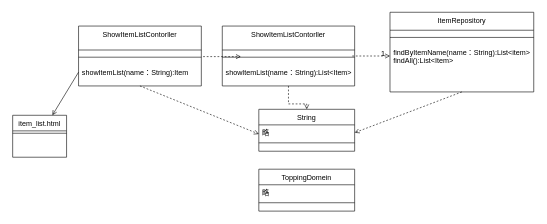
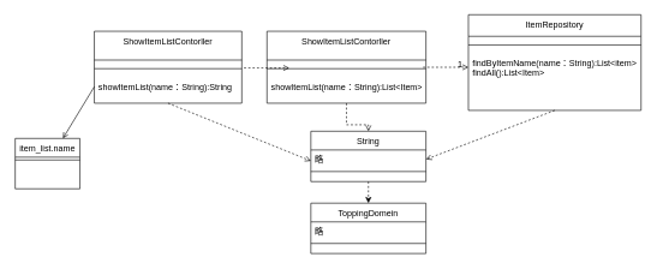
  <mxCell id="0" />
  <mxCell id="1" parent="0" />
+ <mxCell id="2" style="edgeStyle=none;html=1;exitX=0.5;exitY=1;exitDx=0;exitDy=0;entryX=0.5;entryY=0;entryDx=0;entryDy=0;dashed=1;" edge="1" parent="1" source="4" target="12"><mxGeometry relative="1" as="geometry" /></mxCell>
  <mxCell id="3" style="edgeStyle=none;html=1;exitX=0.5;exitY=0;exitDx=0;exitDy=0;dashed=1;" edge="1" parent="1" source="4"><mxGeometry relative="1" as="geometry"><mxPoint x="511" y="182" as="targetPoint" /></mxGeometry></mxCell>
  <mxCell id="4" value="String" style="swimlane;fontStyle=0;align=center;verticalAlign=top;childLayout=stackLayout;horizontal=1;startSize=26;horizontalStack=0;resizeParent=1;resizeLast=0;collapsible=1;marginBottom=0;rounded=0;shadow=0;strokeWidth=1;" vertex="1" parent="1"><mxGeometry x="431" y="182" width="160" height="70" as="geometry"><mxRectangle x="230" y="260" width="170" height="26" as="alternateBounds" /></mxGeometry></mxCell>
  <mxCell id="5" value="略" style="text;align=left;verticalAlign=top;spacingLeft=4;spacingRight=4;overflow=hidden;rotatable=0;points=[[0,0.5],[1,0.5]];portConstraint=eastwest;" vertex="1" parent="4"><mxGeometry y="26" width="160" height="26" as="geometry" /></mxCell>
  <mxCell id="6" value="" style="line;html=1;strokeWidth=1;align=left;verticalAlign=middle;spacingTop=-1;spacingLeft=3;spacingRight=3;rotatable=0;labelPosition=right;points=[];portConstraint=eastwest;" vertex="1" parent="4"><mxGeometry y="52" width="160" height="8" as="geometry" /></mxCell>
  <mxCell id="7" value="ItemRepository" style="swimlane;fontStyle=0;align=center;verticalAlign=top;childLayout=stackLayout;horizontal=1;startSize=30;horizontalStack=0;resizeParent=1;resizeLast=0;collapsible=1;marginBottom=0;rounded=0;shadow=0;strokeWidth=1;" vertex="1" parent="1"><mxGeometry x="650" y="20" width="240" height="133" as="geometry"><mxRectangle x="550" y="140" width="160" height="26" as="alternateBounds" /></mxGeometry></mxCell>
  <mxCell id="8" value="" style="line;html=1;strokeWidth=1;align=left;verticalAlign=middle;spacingTop=-1;spacingLeft=3;spacingRight=3;rotatable=0;labelPosition=right;points=[];portConstraint=eastwest;" vertex="1" parent="7"><mxGeometry y="30" width="240" height="24" as="geometry" /></mxCell>
  <mxCell id="9" value="findByItemName(name：String):List&lt;item&gt;&#10;findAll():List&lt;Item&gt;" style="text;align=left;verticalAlign=top;spacingLeft=4;spacingRight=4;overflow=hidden;rotatable=0;points=[[0,0.5],[1,0.5]];portConstraint=eastwest;" vertex="1" parent="7"><mxGeometry y="54" width="240" height="60" as="geometry" /></mxCell>
  <mxCell id="10" value="" style="endArrow=open;shadow=0;strokeWidth=1;rounded=0;endFill=1;edgeStyle=elbowEdgeStyle;elbow=vertical;dashed=1;" edge="1" parent="1" target="7"><mxGeometry x="0.5" y="41" relative="1" as="geometry"><mxPoint x="587" y="93" as="sourcePoint" /><mxPoint x="613" y="45" as="targetPoint" /><mxPoint x="-40" y="32" as="offset" /></mxGeometry></mxCell>
  <mxCell id="11" value="1" style="resizable=0;align=right;verticalAlign=bottom;labelBackgroundColor=none;fontSize=12;" connectable="0" vertex="1" parent="10"><mxGeometry x="1" relative="1" as="geometry"><mxPoint x="-7" y="4" as="offset" /></mxGeometry></mxCell>
  <mxCell id="12" value="ToppingDomein" style="swimlane;fontStyle=0;align=center;verticalAlign=top;childLayout=stackLayout;horizontal=1;startSize=26;horizontalStack=0;resizeParent=1;resizeLast=0;collapsible=1;marginBottom=0;rounded=0;shadow=0;strokeWidth=1;" vertex="1" parent="1"><mxGeometry x="431" y="282" width="160" height="70" as="geometry"><mxRectangle x="230" y="260" width="170" height="26" as="alternateBounds" /></mxGeometry></mxCell>
  <mxCell id="13" value="略" style="text;align=left;verticalAlign=top;spacingLeft=4;spacingRight=4;overflow=hidden;rotatable=0;points=[[0,0.5],[1,0.5]];portConstraint=eastwest;" vertex="1" parent="12"><mxGeometry y="26" width="160" height="26" as="geometry" /></mxCell>
  <mxCell id="14" value="" style="line;html=1;strokeWidth=1;align=left;verticalAlign=middle;spacingTop=-1;spacingLeft=3;spacingRight=3;rotatable=0;labelPosition=right;points=[];portConstraint=eastwest;" vertex="1" parent="12"><mxGeometry y="52" width="160" height="8" as="geometry" /></mxCell>
  <mxCell id="15" value="" style="endArrow=open;shadow=0;strokeWidth=1;rounded=0;endFill=1;edgeStyle=elbowEdgeStyle;elbow=vertical;dashed=1;exitX=0.5;exitY=1;exitDx=0;exitDy=0;entryX=0.5;entryY=0;entryDx=0;entryDy=0;" edge="1" parent="1" source="16" target="4"><mxGeometry x="0.5" y="41" relative="1" as="geometry"><mxPoint x="508" y="93" as="sourcePoint" /><mxPoint x="510" y="283" as="targetPoint" /><mxPoint x="-40" y="32" as="offset" /><Array as="points"><mxPoint x="511" y="173" /><mxPoint x="460" y="193" /><mxPoint x="510" y="293" /></Array></mxGeometry></mxCell>
  <mxCell id="16" value="ShowItemListContorller" style="swimlane;fontStyle=0;align=center;verticalAlign=top;childLayout=stackLayout;horizontal=1;startSize=40;horizontalStack=0;resizeParent=1;resizeLast=0;collapsible=1;marginBottom=0;rounded=0;shadow=0;strokeWidth=1;" vertex="1" parent="1"><mxGeometry x="370" y="43" width="221" height="100" as="geometry"><mxRectangle x="550" y="140" width="160" height="26" as="alternateBounds" /></mxGeometry></mxCell>
  <mxCell id="17" value="" style="line;html=1;strokeWidth=1;align=left;verticalAlign=middle;spacingTop=-1;spacingLeft=3;spacingRight=3;rotatable=0;labelPosition=right;points=[];portConstraint=eastwest;" vertex="1" parent="16"><mxGeometry y="40" width="221" height="24" as="geometry" /></mxCell>
  <mxCell id="18" value="showItemList(name：String):List&lt;Item&gt;" style="text;align=left;verticalAlign=top;spacingLeft=4;spacingRight=4;overflow=hidden;rotatable=0;points=[[0,0.5],[1,0.5]];portConstraint=eastwest;" vertex="1" parent="16"><mxGeometry y="64" width="221" height="26" as="geometry" /></mxCell>
  <mxCell id="19" value="ShowItemListContorller" style="swimlane;fontStyle=0;align=center;verticalAlign=top;childLayout=stackLayout;horizontal=1;startSize=40;horizontalStack=0;resizeParent=1;resizeLast=0;collapsible=1;marginBottom=0;rounded=0;shadow=0;strokeWidth=1;" vertex="1" parent="1"><mxGeometry x="130" y="43" width="205" height="100" as="geometry"><mxRectangle x="550" y="140" width="160" height="26" as="alternateBounds" /></mxGeometry></mxCell>
  <mxCell id="20" value="" style="line;html=1;strokeWidth=1;align=left;verticalAlign=middle;spacingTop=-1;spacingLeft=3;spacingRight=3;rotatable=0;labelPosition=right;points=[];portConstraint=eastwest;" vertex="1" parent="19"><mxGeometry y="40" width="205" height="24" as="geometry" /></mxCell>
- <mxCell id="21" value="showItemList(name：String):Item" style="text;align=left;verticalAlign=top;spacingLeft=4;spacingRight=4;overflow=hidden;rotatable=0;points=[[0,0.5],[1,0.5]];portConstraint=eastwest;" vertex="1" parent="19"><mxGeometry y="64" width="205" height="26" as="geometry" /></mxCell>
+ <mxCell id="21" value="showItemList(name：String):String" style="text;align=left;verticalAlign=top;spacingLeft=4;spacingRight=4;overflow=hidden;rotatable=0;points=[[0,0.5],[1,0.5]];portConstraint=eastwest;" vertex="1" parent="19"><mxGeometry y="64" width="205" height="26" as="geometry" /></mxCell>
  <mxCell id="22" value="" style="endArrow=open;shadow=0;strokeWidth=1;rounded=0;endFill=1;edgeStyle=elbowEdgeStyle;elbow=vertical;dashed=1;" edge="1" parent="1"><mxGeometry x="0.5" y="41" relative="1" as="geometry"><mxPoint x="338" y="94" as="sourcePoint" /><mxPoint x="401" y="93.529" as="targetPoint" /><mxPoint x="-40" y="32" as="offset" /></mxGeometry></mxCell>
  <mxCell id="23" value="" style="endArrow=open;shadow=0;strokeWidth=1;rounded=0;endFill=1;elbow=vertical;dashed=1;exitX=0.5;exitY=1;exitDx=0;exitDy=0;" edge="1" parent="1" source="19"><mxGeometry x="0.5" y="41" relative="1" as="geometry"><mxPoint x="368" y="223.71" as="sourcePoint" /><mxPoint x="431" y="223.239" as="targetPoint" /><mxPoint x="-40" y="32" as="offset" /></mxGeometry></mxCell>
  <mxCell id="24" value="" style="endArrow=open;shadow=0;strokeWidth=1;rounded=0;endFill=1;elbow=vertical;dashed=1;exitX=0.5;exitY=1;exitDx=0;exitDy=0;entryX=1;entryY=0.5;entryDx=0;entryDy=0;" edge="1" parent="1" source="7" target="5"><mxGeometry x="0.5" y="41" relative="1" as="geometry"><mxPoint x="620" y="182" as="sourcePoint" /><mxPoint x="808.5" y="262.239" as="targetPoint" /><mxPoint x="-40" y="32" as="offset" /></mxGeometry></mxCell>
- <mxCell id="25" value="item_list.html" style="swimlane;fontStyle=0;align=center;verticalAlign=top;childLayout=stackLayout;horizontal=1;startSize=26;horizontalStack=0;resizeParent=1;resizeLast=0;collapsible=1;marginBottom=0;rounded=0;shadow=0;strokeWidth=1;" vertex="1" parent="1"><mxGeometry y="192" width="90" height="70" as="geometry" x="20"><mxRectangle x="230" y="260" width="170" height="26" as="alternateBounds" /></mxGeometry></mxCell>
+ <mxCell id="25" value="item_list.name" style="swimlane;fontStyle=0;align=center;verticalAlign=top;childLayout=stackLayout;horizontal=1;startSize=26;horizontalStack=0;resizeParent=1;resizeLast=0;collapsible=1;marginBottom=0;rounded=0;shadow=0;strokeWidth=1;" vertex="1" parent="1"><mxGeometry y="192" width="90" height="70" as="geometry" x="20"><mxRectangle x="230" y="260" width="170" height="26" as="alternateBounds" /></mxGeometry></mxCell>
  <mxCell id="26" value="" style="line;html=1;strokeWidth=1;align=left;verticalAlign=middle;spacingTop=-1;spacingLeft=3;spacingRight=3;rotatable=0;labelPosition=right;points=[];portConstraint=eastwest;" vertex="1" parent="25"><mxGeometry y="26" width="90" height="8" as="geometry" /></mxCell>
  <mxCell id="27" value="" style="endArrow=open;shadow=0;strokeWidth=1;rounded=0;endFill=1;elbow=vertical;dashed=0;exitX=0;exitY=0.5;exitDx=0;exitDy=0;" edge="1" parent="1" source="21" target="25"><mxGeometry x="0.5" y="41" relative="1" as="geometry"><mxPoint x="242.5" y="153" as="sourcePoint" /><mxPoint x="441" y="233.239" as="targetPoint" /><mxPoint x="-40" y="32" as="offset" /></mxGeometry></mxCell>
